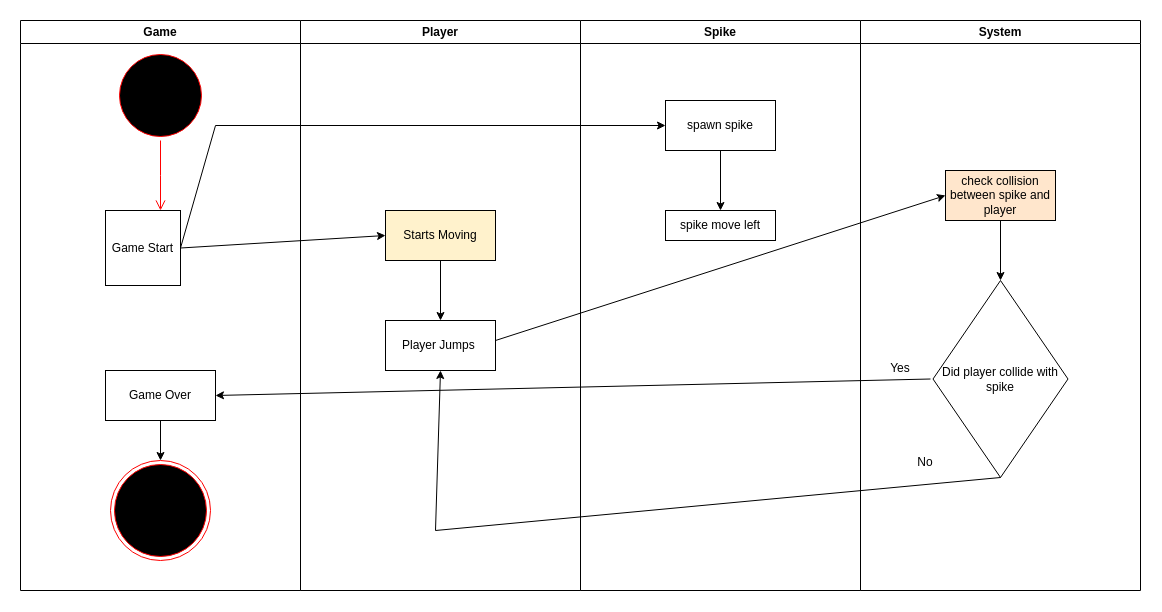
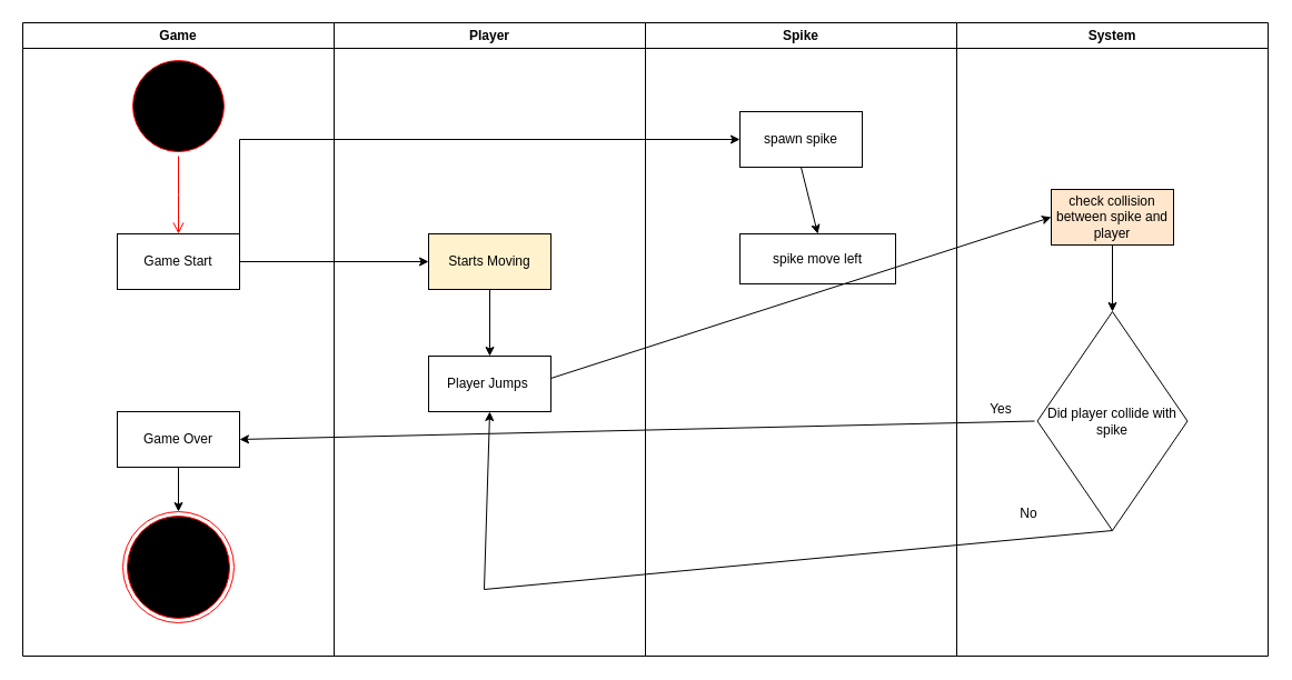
  <mxCell id="0" />
  <mxCell id="1" parent="0" />
  <mxCell id="2" value="Game" style="swimlane;whiteSpace=wrap" parent="1" vertex="1"><mxGeometry x="20" y="20" width="280" height="570" as="geometry" /></mxCell>
  <mxCell id="3" value="" style="ellipse;html=1;shape=startState;fillColor=#000000;strokeColor=#ff0000;" vertex="1" parent="2"><mxGeometry x="95" y="30" width="90" height="90" as="geometry" /></mxCell>
  <mxCell id="4" value="" style="edgeStyle=orthogonalEdgeStyle;html=1;verticalAlign=bottom;endArrow=open;endSize=8;strokeColor=#ff0000;rounded=0;" edge="1" source="3" parent="2"><mxGeometry relative="1" as="geometry"><mxPoint x="140" y="190" as="targetPoint" /></mxGeometry></mxCell>
  <mxCell id="5" value="&lt;font style=&quot;color: light-dark(rgb(0, 0, 0), rgb(0, 0, 0));&quot;&gt;Start&lt;/font&gt;" style="text;html=1;align=center;verticalAlign=middle;whiteSpace=wrap;rounded=0;" vertex="1" parent="2"><mxGeometry x="110" y="60" width="60" height="30" as="geometry" /></mxCell>
- <mxCell id="6" value="Game Start" style="html=1;whiteSpace=wrap;" vertex="1" parent="2"><mxGeometry x="85" y="190" width="75" height="75" as="geometry" /></mxCell>
+ <mxCell id="6" value="Game Start" style="html=1;whiteSpace=wrap;" vertex="1" parent="2"><mxGeometry x="85" y="190" width="110" height="50" as="geometry" /></mxCell>
  <mxCell id="7" value="" style="ellipse;html=1;shape=endState;fillColor=#000000;strokeColor=#ff0000;" vertex="1" parent="2"><mxGeometry x="90" y="440" width="100" height="100" as="geometry" /></mxCell>
  <mxCell id="8" value="&lt;font style=&quot;color: light-dark(rgb(0, 0, 0), rgb(34, 34, 34));&quot;&gt;End&lt;/font&gt;" style="text;html=1;align=center;verticalAlign=middle;whiteSpace=wrap;rounded=0;" vertex="1" parent="2"><mxGeometry x="110" y="475" width="60" height="30" as="geometry" /></mxCell>
  <mxCell id="9" value="Game Over" style="html=1;whiteSpace=wrap;" vertex="1" parent="2"><mxGeometry x="85" y="350" width="110" height="50" as="geometry" /></mxCell>
  <mxCell id="10" value="" style="endArrow=classic;html=1;rounded=0;entryX=0.5;entryY=0;entryDx=0;entryDy=0;exitX=0.5;exitY=1;exitDx=0;exitDy=0;" edge="1" parent="2" source="9" target="7"><mxGeometry width="50" height="50" relative="1" as="geometry"><mxPoint x="45" y="460" as="sourcePoint" /><mxPoint x="95" y="410" as="targetPoint" /></mxGeometry></mxCell>
  <mxCell id="11" value="Player" style="swimlane;whiteSpace=wrap" parent="1" vertex="1"><mxGeometry x="300" y="20" width="280" height="570" as="geometry" /></mxCell>
  <mxCell id="12" value="Starts Moving" style="html=1;whiteSpace=wrap;fillColor=#fff2cc;" vertex="1" parent="11"><mxGeometry x="85" y="190" width="110" height="50" as="geometry" /></mxCell>
  <mxCell id="13" value="Player Jumps&amp;nbsp;" style="html=1;whiteSpace=wrap;" vertex="1" parent="11"><mxGeometry x="85" y="300" width="110" height="50" as="geometry" /></mxCell>
  <mxCell id="14" value="" style="endArrow=classic;html=1;rounded=0;entryX=0.5;entryY=0;entryDx=0;entryDy=0;exitX=0.5;exitY=1;exitDx=0;exitDy=0;" edge="1" parent="11" source="12" target="13"><mxGeometry width="50" height="50" relative="1" as="geometry"><mxPoint x="115" y="290" as="sourcePoint" /><mxPoint x="165" y="240" as="targetPoint" /></mxGeometry></mxCell>
  <mxCell id="15" value="Spike" style="swimlane;whiteSpace=wrap" parent="1" vertex="1"><mxGeometry x="580" y="20" width="280" height="570" as="geometry" /></mxCell>
  <mxCell id="16" value="spawn spike" style="html=1;whiteSpace=wrap;" vertex="1" parent="15"><mxGeometry x="85" y="80" width="110" height="50" as="geometry" /></mxCell>
- <mxCell id="17" value="spike move left" style="html=1;whiteSpace=wrap;" vertex="1" parent="15"><mxGeometry x="85" y="190" width="110" height="30" as="geometry" /></mxCell>
+ <mxCell id="17" value="spike move left" style="html=1;whiteSpace=wrap;" vertex="1" parent="15"><mxGeometry x="85" y="190" width="140" height="45" as="geometry" /></mxCell>
  <mxCell id="18" value="" style="endArrow=classic;html=1;rounded=0;entryX=0.5;entryY=0;entryDx=0;entryDy=0;exitX=0.5;exitY=1;exitDx=0;exitDy=0;" edge="1" parent="15" source="16" target="17"><mxGeometry width="50" height="50" relative="1" as="geometry"><mxPoint x="15" y="330" as="sourcePoint" /><mxPoint x="65" y="280" as="targetPoint" /></mxGeometry></mxCell>
  <mxCell id="19" value="System" style="swimlane;whiteSpace=wrap" vertex="1" parent="1"><mxGeometry x="860" y="20" width="280" height="570" as="geometry" /></mxCell>
  <mxCell id="20" value="check collision between spike and player" style="html=1;whiteSpace=wrap;fillColor=#ffe6cc;" vertex="1" parent="19"><mxGeometry x="85" y="150" width="110" height="50" as="geometry" /></mxCell>
  <mxCell id="21" value="" style="rhombus;whiteSpace=wrap;html=1;" vertex="1" parent="19"><mxGeometry x="72.5" y="260" width="135" height="197" as="geometry" /></mxCell>
  <mxCell id="22" value="Did player collide with spike" style="text;html=1;align=center;verticalAlign=middle;whiteSpace=wrap;rounded=0;" vertex="1" parent="19"><mxGeometry x="70" y="323.5" width="140" height="70" as="geometry" /></mxCell>
  <mxCell id="23" value="" style="endArrow=classic;html=1;rounded=0;entryX=0.5;entryY=0;entryDx=0;entryDy=0;exitX=0.5;exitY=1;exitDx=0;exitDy=0;" edge="1" parent="19" source="20" target="21"><mxGeometry width="50" height="50" relative="1" as="geometry"><mxPoint x="35" y="280" as="sourcePoint" /><mxPoint x="85" y="230" as="targetPoint" /></mxGeometry></mxCell>
  <mxCell id="24" value="Yes" style="text;html=1;align=center;verticalAlign=middle;whiteSpace=wrap;rounded=0;" vertex="1" parent="19"><mxGeometry x="10" y="333" width="60" height="30" as="geometry" /></mxCell>
  <mxCell id="25" value="No" style="text;html=1;align=center;verticalAlign=middle;whiteSpace=wrap;rounded=0;" vertex="1" parent="19"><mxGeometry x="35" y="427" width="60" height="30" as="geometry" /></mxCell>
  <mxCell id="26" value="" style="endArrow=classic;html=1;rounded=0;exitX=1;exitY=0.5;exitDx=0;exitDy=0;entryX=0;entryY=0.5;entryDx=0;entryDy=0;" edge="1" parent="1" source="6" target="12"><mxGeometry width="50" height="50" relative="1" as="geometry"><mxPoint x="595" y="350" as="sourcePoint" /><mxPoint x="645" y="300" as="targetPoint" /></mxGeometry></mxCell>
  <mxCell id="27" value="" style="endArrow=classic;html=1;rounded=0;entryX=0;entryY=0.5;entryDx=0;entryDy=0;exitX=1;exitY=0.5;exitDx=0;exitDy=0;" edge="1" parent="1" source="6" target="16"><mxGeometry width="50" height="50" relative="1" as="geometry"><mxPoint x="595" y="350" as="sourcePoint" /><mxPoint x="645" y="300" as="targetPoint" /><Array as="points"><mxPoint x="215" y="125" /></Array></mxGeometry></mxCell>
  <mxCell id="28" value="" style="endArrow=classic;html=1;rounded=0;entryX=0;entryY=0.5;entryDx=0;entryDy=0;" edge="1" parent="1" target="20"><mxGeometry width="50" height="50" relative="1" as="geometry"><mxPoint x="495" y="340" as="sourcePoint" /><mxPoint x="645" y="300" as="targetPoint" /><Array as="points"><mxPoint x="495" y="350" /><mxPoint x="495" y="340" /></Array></mxGeometry></mxCell>
  <mxCell id="29" value="" style="endArrow=classic;html=1;rounded=0;entryX=1;entryY=0.5;entryDx=0;entryDy=0;exitX=0;exitY=0.5;exitDx=0;exitDy=0;" edge="1" parent="1" source="22" target="9"><mxGeometry width="50" height="50" relative="1" as="geometry"><mxPoint x="865" y="420" as="sourcePoint" /><mxPoint x="915" y="370" as="targetPoint" /></mxGeometry></mxCell>
  <mxCell id="30" value="" style="endArrow=classic;html=1;rounded=0;entryX=0.5;entryY=1;entryDx=0;entryDy=0;exitX=0.5;exitY=1;exitDx=0;exitDy=0;" edge="1" parent="1" source="21" target="13"><mxGeometry width="50" height="50" relative="1" as="geometry"><mxPoint x="725" y="530" as="sourcePoint" /><mxPoint x="775" y="480" as="targetPoint" /><Array as="points"><mxPoint x="435" y="530" /></Array></mxGeometry></mxCell>
